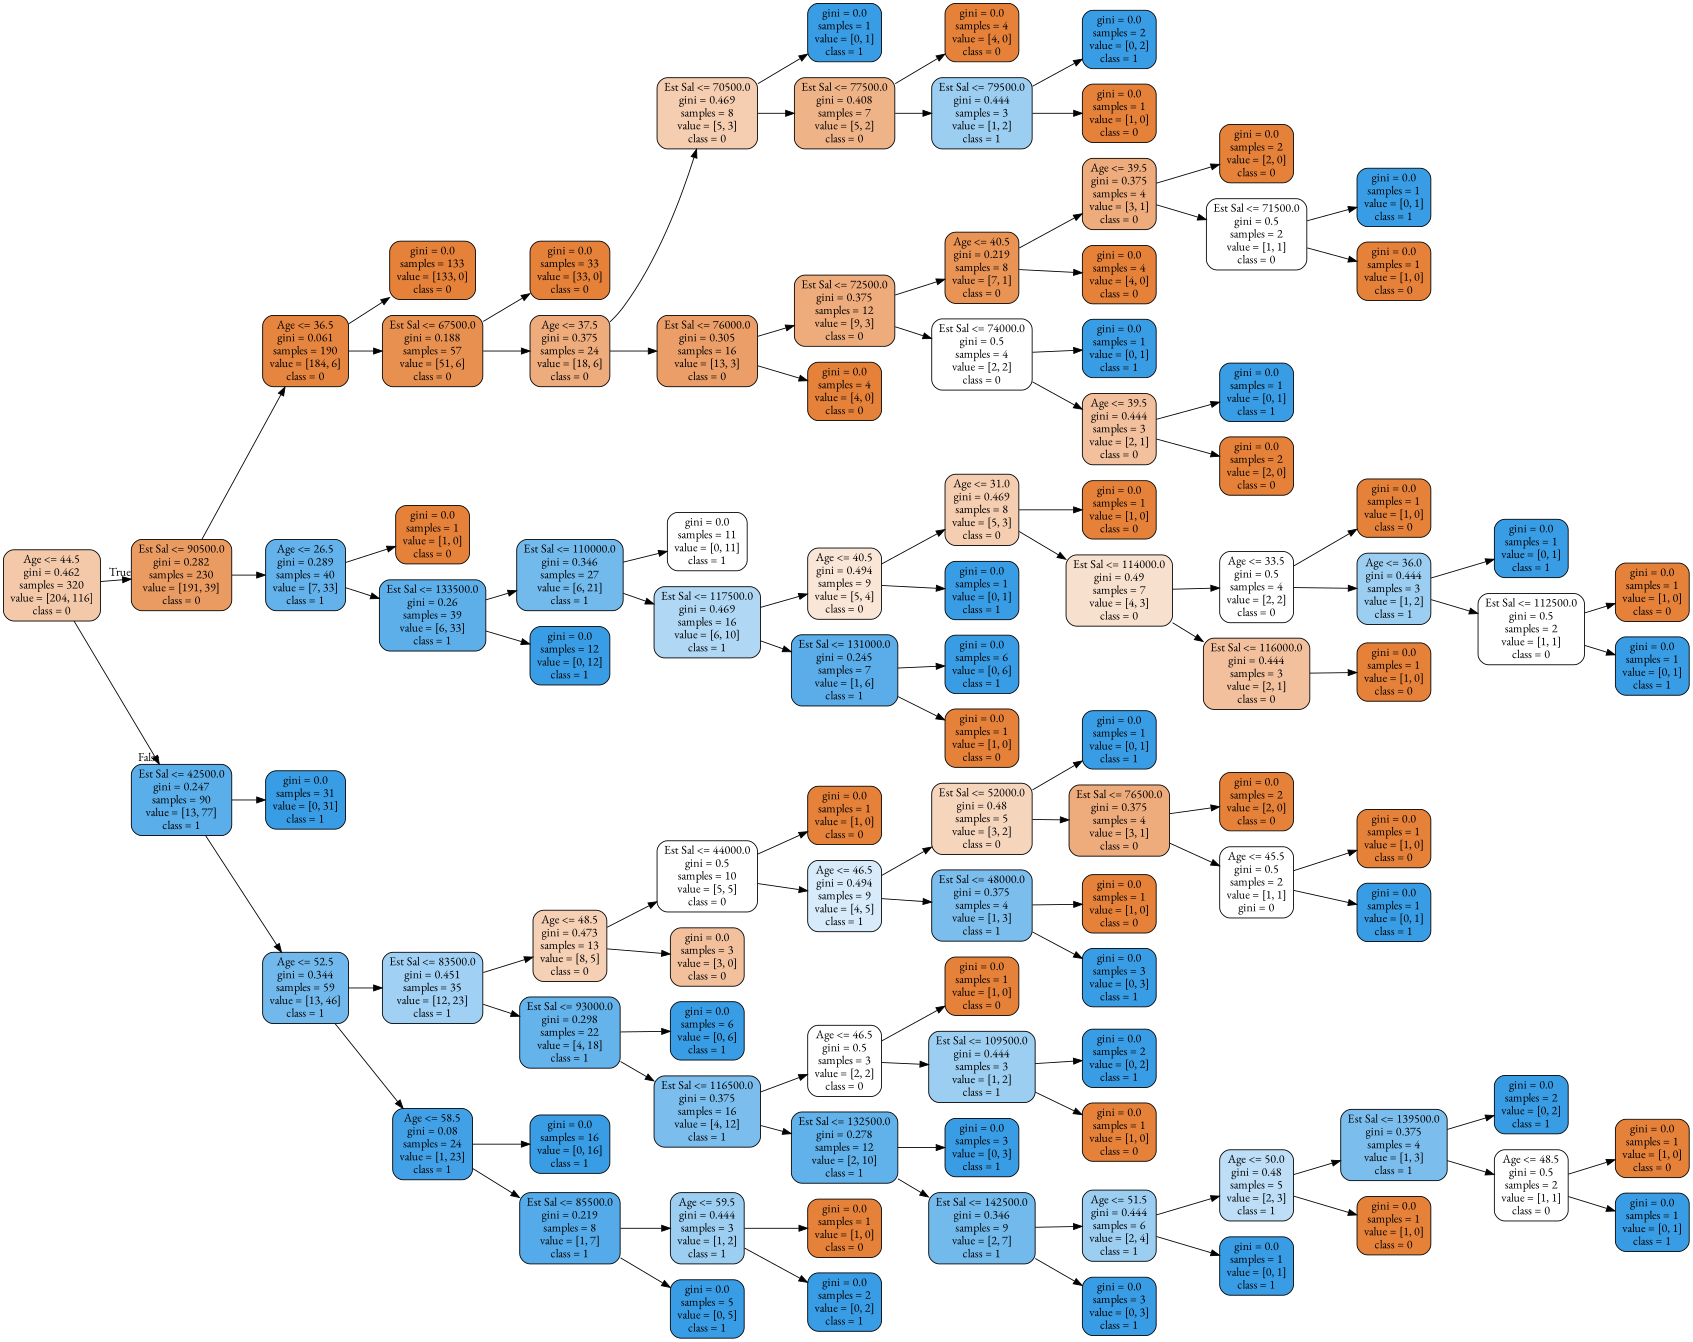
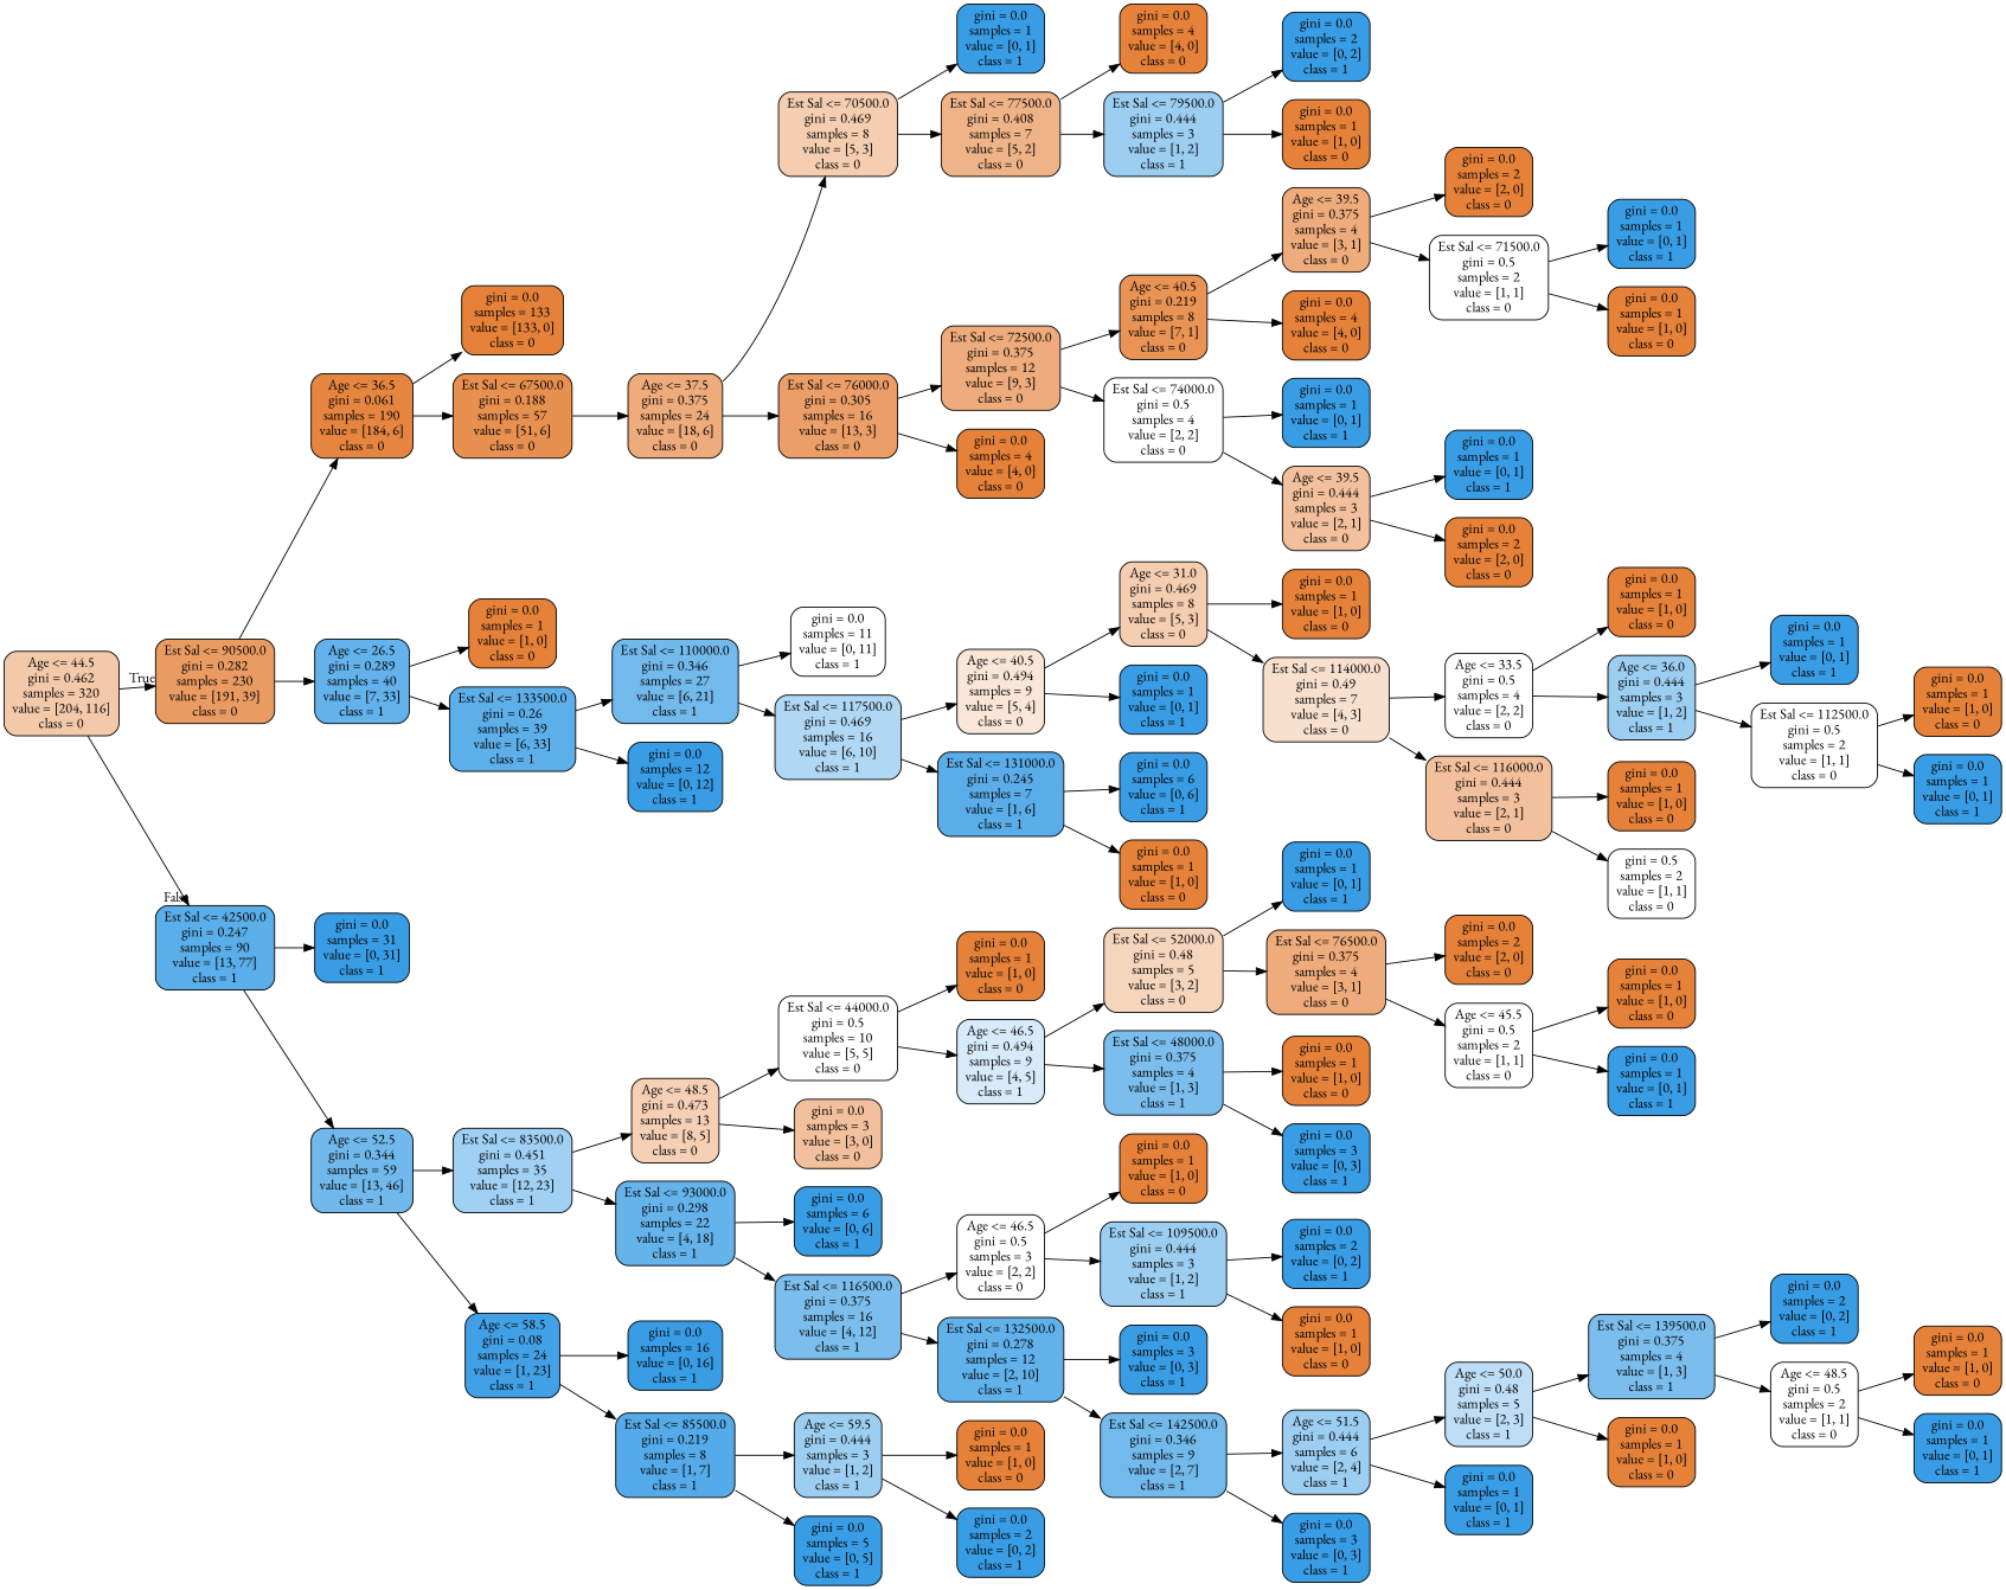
  digraph {
    fontname="EB Garamond"
    rankdir=LR
    node [color=black fillcolor="#399de5" fontname="EB Garamond" shape=box style="filled, rounded"]
    edge [fontname="EB Garamond"]
    n1 [fillcolor="#f4c9aa" label="Age <= 44.5\ngini = 0.462\nsamples = 320\nvalue = [204, 116]\nclass = 0"]
    n2 [fillcolor="#ea9b61" label="Est Sal <= 90500.0\ngini = 0.282\nsamples = 230\nvalue = [191, 39]\nclass = 0"]
    n3 [fillcolor="#5aaee9" label="Est Sal <= 42500.0\ngini = 0.247\nsamples = 90\nvalue = [13, 77]\nclass = 1"]
    n4 [fillcolor="#e6853f" label="Age <= 36.5\ngini = 0.061\nsamples = 190\nvalue = [184, 6]\nclass = 0"]
    n5 [fillcolor="#63b2eb" label="Age <= 26.5\ngini = 0.289\nsamples = 40\nvalue = [7, 33]\nclass = 1"]
    n6 [label="gini = 0.0\nsamples = 31\nvalue = [0, 31]\nclass = 1"]
    n7 [fillcolor="#71b9ec" label="Age <= 52.5\ngini = 0.344\nsamples = 59\nvalue = [13, 46]\nclass = 1"]
    n8 [fillcolor="#e58139" label="gini = 0.0\nsamples = 133\nvalue = [133, 0]\nclass = 0"]
    n9 [fillcolor="#e89050" label="Est Sal <= 67500.0\ngini = 0.188\nsamples = 57\nvalue = [51, 6]\nclass = 0"]
    n10 [fillcolor="#e58139" label="gini = 0.0\nsamples = 1\nvalue = [1, 0]\nclass = 0"]
    n11 [fillcolor="#5dafea" label="Est Sal <= 133500.0\ngini = 0.26\nsamples = 39\nvalue = [6, 33]\nclass = 1"]
-   n12 [fillcolor="#e58139" label="gini = 0.0\nsamples = 33\nvalue = [33, 0]\nclass = 0"]
    n13 [fillcolor="#eeab7b" label="Age <= 37.5\ngini = 0.375\nsamples = 24\nvalue = [18, 6]\nclass = 0"]
    n14 [fillcolor="#f5cdb0" label="Est Sal <= 70500.0\ngini = 0.469\nsamples = 8\nvalue = [5, 3]\nclass = 0"]
    n15 [fillcolor="#eb9e67" label="Est Sal <= 76000.0\ngini = 0.305\nsamples = 16\nvalue = [13, 3]\nclass = 0"]
    n16 [label="gini = 0.0\nsamples = 1\nvalue = [0, 1]\nclass = 1"]
    n17 [fillcolor="#efb388" label="Est Sal <= 77500.0\ngini = 0.408\nsamples = 7\nvalue = [5, 2]\nclass = 0"]
    n18 [fillcolor="#eeab7b" label="Est Sal <= 72500.0\ngini = 0.375\nsamples = 12\nvalue = [9, 3]\nclass = 0"]
    n19 [fillcolor="#e58139" label="gini = 0.0\nsamples = 4\nvalue = [4, 0]\nclass = 0"]
    n20 [fillcolor="#e58139" label="gini = 0.0\nsamples = 4\nvalue = [4, 0]\nclass = 0"]
    n21 [fillcolor="#9ccef2" label="Est Sal <= 79500.0\ngini = 0.444\nsamples = 3\nvalue = [1, 2]\nclass = 1"]
    n22 [label="gini = 0.0\nsamples = 2\nvalue = [0, 2]\nclass = 1"]
    n23 [fillcolor="#e58139" label="gini = 0.0\nsamples = 1\nvalue = [1, 0]\nclass = 0"]
    n24 [fillcolor="#e99355" label="Age <= 40.5\ngini = 0.219\nsamples = 8\nvalue = [7, 1]\nclass = 0"]
    n25 [fillcolor="#ffffff" label="Est Sal <= 74000.0\ngini = 0.5\nsamples = 4\nvalue = [2, 2]\nclass = 0"]
    n26 [fillcolor="#eeab7b" label="Age <= 39.5\ngini = 0.375\nsamples = 4\nvalue = [3, 1]\nclass = 0"]
    n27 [fillcolor="#e58139" label="gini = 0.0\nsamples = 4\nvalue = [4, 0]\nclass = 0"]
    n28 [label="gini = 0.0\nsamples = 1\nvalue = [0, 1]\nclass = 1"]
    n29 [fillcolor="#f2c09c" label="Age <= 39.5\ngini = 0.444\nsamples = 3\nvalue = [2, 1]\nclass = 0"]
    n30 [fillcolor="#e58139" label="gini = 0.0\nsamples = 2\nvalue = [2, 0]\nclass = 0"]
    n31 [fillcolor="#ffffff" label="Est Sal <= 71500.0\ngini = 0.5\nsamples = 2\nvalue = [1, 1]\nclass = 0"]
    n32 [label="gini = 0.0\nsamples = 1\nvalue = [0, 1]\nclass = 1"]
    n33 [fillcolor="#e58139" label="gini = 0.0\nsamples = 1\nvalue = [1, 0]\nclass = 0"]
    n34 [label="gini = 0.0\nsamples = 1\nvalue = [0, 1]\nclass = 1"]
    n35 [fillcolor="#e58139" label="gini = 0.0\nsamples = 2\nvalue = [2, 0]\nclass = 0"]
    n36 [fillcolor="#72b9ec" label="Est Sal <= 110000.0\ngini = 0.346\nsamples = 27\nvalue = [6, 21]\nclass = 1"]
    n37 [label="gini = 0.0\nsamples = 12\nvalue = [0, 12]\nclass = 1"]
    n38 [fillcolor="#ffffff" label="gini = 0.0\nsamples = 11\nvalue = [0, 11]\nclass = 1"]
    n39 [fillcolor="#b0d8f5" label="Est Sal <= 117500.0\ngini = 0.469\nsamples = 16\nvalue = [6, 10]\nclass = 1"]
    n40 [fillcolor="#fae6d7" label="Age <= 40.5\ngini = 0.494\nsamples = 9\nvalue = [5, 4]\nclass = 0"]
    n41 [fillcolor="#5aade9" label="Est Sal <= 131000.0\ngini = 0.245\nsamples = 7\nvalue = [1, 6]\nclass = 1"]
    n42 [fillcolor="#f5cdb0" label="Age <= 31.0\ngini = 0.469\nsamples = 8\nvalue = [5, 3]\nclass = 0"]
    n43 [label="gini = 0.0\nsamples = 1\nvalue = [0, 1]\nclass = 1"]
    n44 [label="gini = 0.0\nsamples = 6\nvalue = [0, 6]\nclass = 1"]
    n45 [fillcolor="#e58139" label="gini = 0.0\nsamples = 1\nvalue = [1, 0]\nclass = 0"]
    n46 [fillcolor="#e58139" label="gini = 0.0\nsamples = 1\nvalue = [1, 0]\nclass = 0"]
    n47 [fillcolor="#f8e0ce" label="Est Sal <= 114000.0\ngini = 0.49\nsamples = 7\nvalue = [4, 3]\nclass = 0"]
    n48 [fillcolor="#ffffff" label="Age <= 33.5\ngini = 0.5\nsamples = 4\nvalue = [2, 2]\nclass = 0"]
    n49 [fillcolor="#f2c09c" label="Est Sal <= 116000.0\ngini = 0.444\nsamples = 3\nvalue = [2, 1]\nclass = 0"]
    n50 [fillcolor="#e58139" label="gini = 0.0\nsamples = 1\nvalue = [1, 0]\nclass = 0"]
    n51 [fillcolor="#9ccef2" label="Age <= 36.0\ngini = 0.444\nsamples = 3\nvalue = [1, 2]\nclass = 1"]
    n52 [fillcolor="#e58139" label="gini = 0.0\nsamples = 1\nvalue = [1, 0]\nclass = 0"]
+   n53 [fillcolor="#ffffff" label="gini = 0.5\nsamples = 2\nvalue = [1, 1]\nclass = 0"]
    n54 [label="gini = 0.0\nsamples = 1\nvalue = [0, 1]\nclass = 1"]
    n55 [fillcolor="#ffffff" label="Est Sal <= 112500.0\ngini = 0.5\nsamples = 2\nvalue = [1, 1]\nclass = 0"]
    n56 [fillcolor="#e58139" label="gini = 0.0\nsamples = 1\nvalue = [1, 0]\nclass = 0"]
    n57 [label="gini = 0.0\nsamples = 1\nvalue = [0, 1]\nclass = 1"]
    n58 [fillcolor="#a0d0f3" label="Est Sal <= 83500.0\ngini = 0.451\nsamples = 35\nvalue = [12, 23]\nclass = 1"]
    n59 [fillcolor="#42a1e6" label="Age <= 58.5\ngini = 0.08\nsamples = 24\nvalue = [1, 23]\nclass = 1"]
    n60 [fillcolor="#f5d0b5" label="Age <= 48.5\ngini = 0.473\nsamples = 13\nvalue = [8, 5]\nclass = 0"]
    n61 [fillcolor="#65b3eb" label="Est Sal <= 93000.0\ngini = 0.298\nsamples = 22\nvalue = [4, 18]\nclass = 1"]
    n62 [label="gini = 0.0\nsamples = 16\nvalue = [0, 16]\nclass = 1"]
    n63 [fillcolor="#55abe9" label="Est Sal <= 85500.0\ngini = 0.219\nsamples = 8\nvalue = [1, 7]\nclass = 1"]
    n64 [fillcolor="#ffffff" label="Est Sal <= 44000.0\ngini = 0.5\nsamples = 10\nvalue = [5, 5]\nclass = 0"]
    n65 [fillcolor="#f2c09c" label="gini = 0.0\nsamples = 3\nvalue = [3, 0]\nclass = 0"]
    n66 [label="gini = 0.0\nsamples = 6\nvalue = [0, 6]\nclass = 1"]
    n67 [fillcolor="#7bbeee" label="Est Sal <= 116500.0\ngini = 0.375\nsamples = 16\nvalue = [4, 12]\nclass = 1"]
    n68 [fillcolor="#e58139" label="gini = 0.0\nsamples = 1\nvalue = [1, 0]\nclass = 0"]
    n69 [fillcolor="#d7ebfa" label="Age <= 46.5\ngini = 0.494\nsamples = 9\nvalue = [4, 5]\nclass = 1"]
    n70 [fillcolor="#f6d5bd" label="Est Sal <= 52000.0\ngini = 0.48\nsamples = 5\nvalue = [3, 2]\nclass = 0"]
    n71 [fillcolor="#7bbeee" label="Est Sal <= 48000.0\ngini = 0.375\nsamples = 4\nvalue = [1, 3]\nclass = 1"]
    n72 [label="gini = 0.0\nsamples = 1\nvalue = [0, 1]\nclass = 1"]
    n73 [fillcolor="#eeab7b" label="Est Sal <= 76500.0\ngini = 0.375\nsamples = 4\nvalue = [3, 1]\nclass = 0"]
    n74 [fillcolor="#e58139" label="gini = 0.0\nsamples = 1\nvalue = [1, 0]\nclass = 0"]
    n75 [label="gini = 0.0\nsamples = 3\nvalue = [0, 3]\nclass = 1"]
    n76 [fillcolor="#e58139" label="gini = 0.0\nsamples = 2\nvalue = [2, 0]\nclass = 0"]
-   n77 [fillcolor="#ffffff" label="Age <= 45.5\ngini = 0.5\nsamples = 2\nvalue = [1, 1]\ngini = 0"]
+   n77 [fillcolor="#ffffff" label="Age <= 45.5\ngini = 0.5\nsamples = 2\nvalue = [1, 1]\nclass = 0"]
    n78 [fillcolor="#e58139" label="gini = 0.0\nsamples = 1\nvalue = [1, 0]\nclass = 0"]
    n79 [label="gini = 0.0\nsamples = 1\nvalue = [0, 1]\nclass = 1"]
    n80 [fillcolor="#ffffff" label="Age <= 46.5\ngini = 0.5\nsamples = 3\nvalue = [2, 2]\nclass = 0"]
    n81 [fillcolor="#61b1ea" label="Est Sal <= 132500.0\ngini = 0.278\nsamples = 12\nvalue = [2, 10]\nclass = 1"]
    n82 [fillcolor="#e58139" label="gini = 0.0\nsamples = 1\nvalue = [1, 0]\nclass = 0"]
    n83 [fillcolor="#9ccef2" label="Est Sal <= 109500.0\ngini = 0.444\nsamples = 3\nvalue = [1, 2]\nclass = 1"]
    n84 [label="gini = 0.0\nsamples = 3\nvalue = [0, 3]\nclass = 1"]
    n85 [fillcolor="#72b9ec" label="Est Sal <= 142500.0\ngini = 0.346\nsamples = 9\nvalue = [2, 7]\nclass = 1"]
    n86 [label="gini = 0.0\nsamples = 2\nvalue = [0, 2]\nclass = 1"]
    n87 [fillcolor="#e58139" label="gini = 0.0\nsamples = 1\nvalue = [1, 0]\nclass = 0"]
    n88 [fillcolor="#9ccef2" label="Age <= 51.5\ngini = 0.444\nsamples = 6\nvalue = [2, 4]\nclass = 1"]
    n89 [label="gini = 0.0\nsamples = 3\nvalue = [0, 3]\nclass = 1"]
    n90 [fillcolor="#bddef6" label="Age <= 50.0\ngini = 0.48\nsamples = 5\nvalue = [2, 3]\nclass = 1"]
    n91 [label="gini = 0.0\nsamples = 1\nvalue = [0, 1]\nclass = 1"]
    n92 [fillcolor="#7bbeee" label="Est Sal <= 139500.0\ngini = 0.375\nsamples = 4\nvalue = [1, 3]\nclass = 1"]
    n93 [fillcolor="#e58139" label="gini = 0.0\nsamples = 1\nvalue = [1, 0]\nclass = 0"]
    n94 [label="gini = 0.0\nsamples = 2\nvalue = [0, 2]\nclass = 1"]
    n95 [fillcolor="#ffffff" label="Age <= 48.5\ngini = 0.5\nsamples = 2\nvalue = [1, 1]\nclass = 0"]
    n96 [fillcolor="#e58139" label="gini = 0.0\nsamples = 1\nvalue = [1, 0]\nclass = 0"]
    n97 [label="gini = 0.0\nsamples = 1\nvalue = [0, 1]\nclass = 1"]
    n98 [fillcolor="#9ccef2" label="Age <= 59.5\ngini = 0.444\nsamples = 3\nvalue = [1, 2]\nclass = 1"]
    n99 [label="gini = 0.0\nsamples = 5\nvalue = [0, 5]\nclass = 1"]
    n100 [fillcolor="#e58139" label="gini = 0.0\nsamples = 1\nvalue = [1, 0]\nclass = 0"]
    n101 [label="gini = 0.0\nsamples = 2\nvalue = [0, 2]\nclass = 1"]
    n1 -> n2 [headlabel=True labelangle=45 labeldistance=2.5]
    n1 -> n3 [headlabel=False labelangle=-45 labeldistance=2.5]
    n2 -> n4
    n2 -> n5
    n3 -> n6
    n3 -> n7
    n4 -> n8
    n4 -> n9
    n5 -> n10
    n5 -> n11
    n7 -> n58
    n7 -> n59
-   n9 -> n12
    n9 -> n13
    n11 -> n36
    n11 -> n37
    n13 -> n14
    n13 -> n15
    n14 -> n16
    n14 -> n17
    n15 -> n18
    n15 -> n19
    n17 -> n20
    n17 -> n21
    n18 -> n24
    n18 -> n25
    n21 -> n22
    n21 -> n23
    n24 -> n26
    n24 -> n27
    n25 -> n28
    n25 -> n29
    n26 -> n30
    n26 -> n31
    n29 -> n34
    n29 -> n35
    n31 -> n32
    n31 -> n33
    n36 -> n38
    n36 -> n39
    n39 -> n40
    n39 -> n41
    n40 -> n42
    n40 -> n43
    n41 -> n44
    n41 -> n45
    n42 -> n46
    n42 -> n47
    n47 -> n48
    n47 -> n49
    n48 -> n50
    n48 -> n51
    n49 -> n52
+   n49 -> n53
    n51 -> n54
    n51 -> n55
    n55 -> n56
    n55 -> n57
    n58 -> n60
    n58 -> n61
    n59 -> n62
    n59 -> n63
    n60 -> n64
    n60 -> n65
    n61 -> n66
    n61 -> n67
    n63 -> n98
    n63 -> n99
    n64 -> n68
    n64 -> n69
    n67 -> n80
    n67 -> n81
    n69 -> n70
    n69 -> n71
    n70 -> n72
    n70 -> n73
    n71 -> n74
    n71 -> n75
    n73 -> n76
    n73 -> n77
    n77 -> n78
    n77 -> n79
    n80 -> n82
    n80 -> n83
    n81 -> n84
    n81 -> n85
    n83 -> n86
    n83 -> n87
    n85 -> n88
    n85 -> n89
    n88 -> n90
    n88 -> n91
    n90 -> n92
    n90 -> n93
    n92 -> n94
    n92 -> n95
    n95 -> n96
    n95 -> n97
    n98 -> n100
    n98 -> n101
  }
